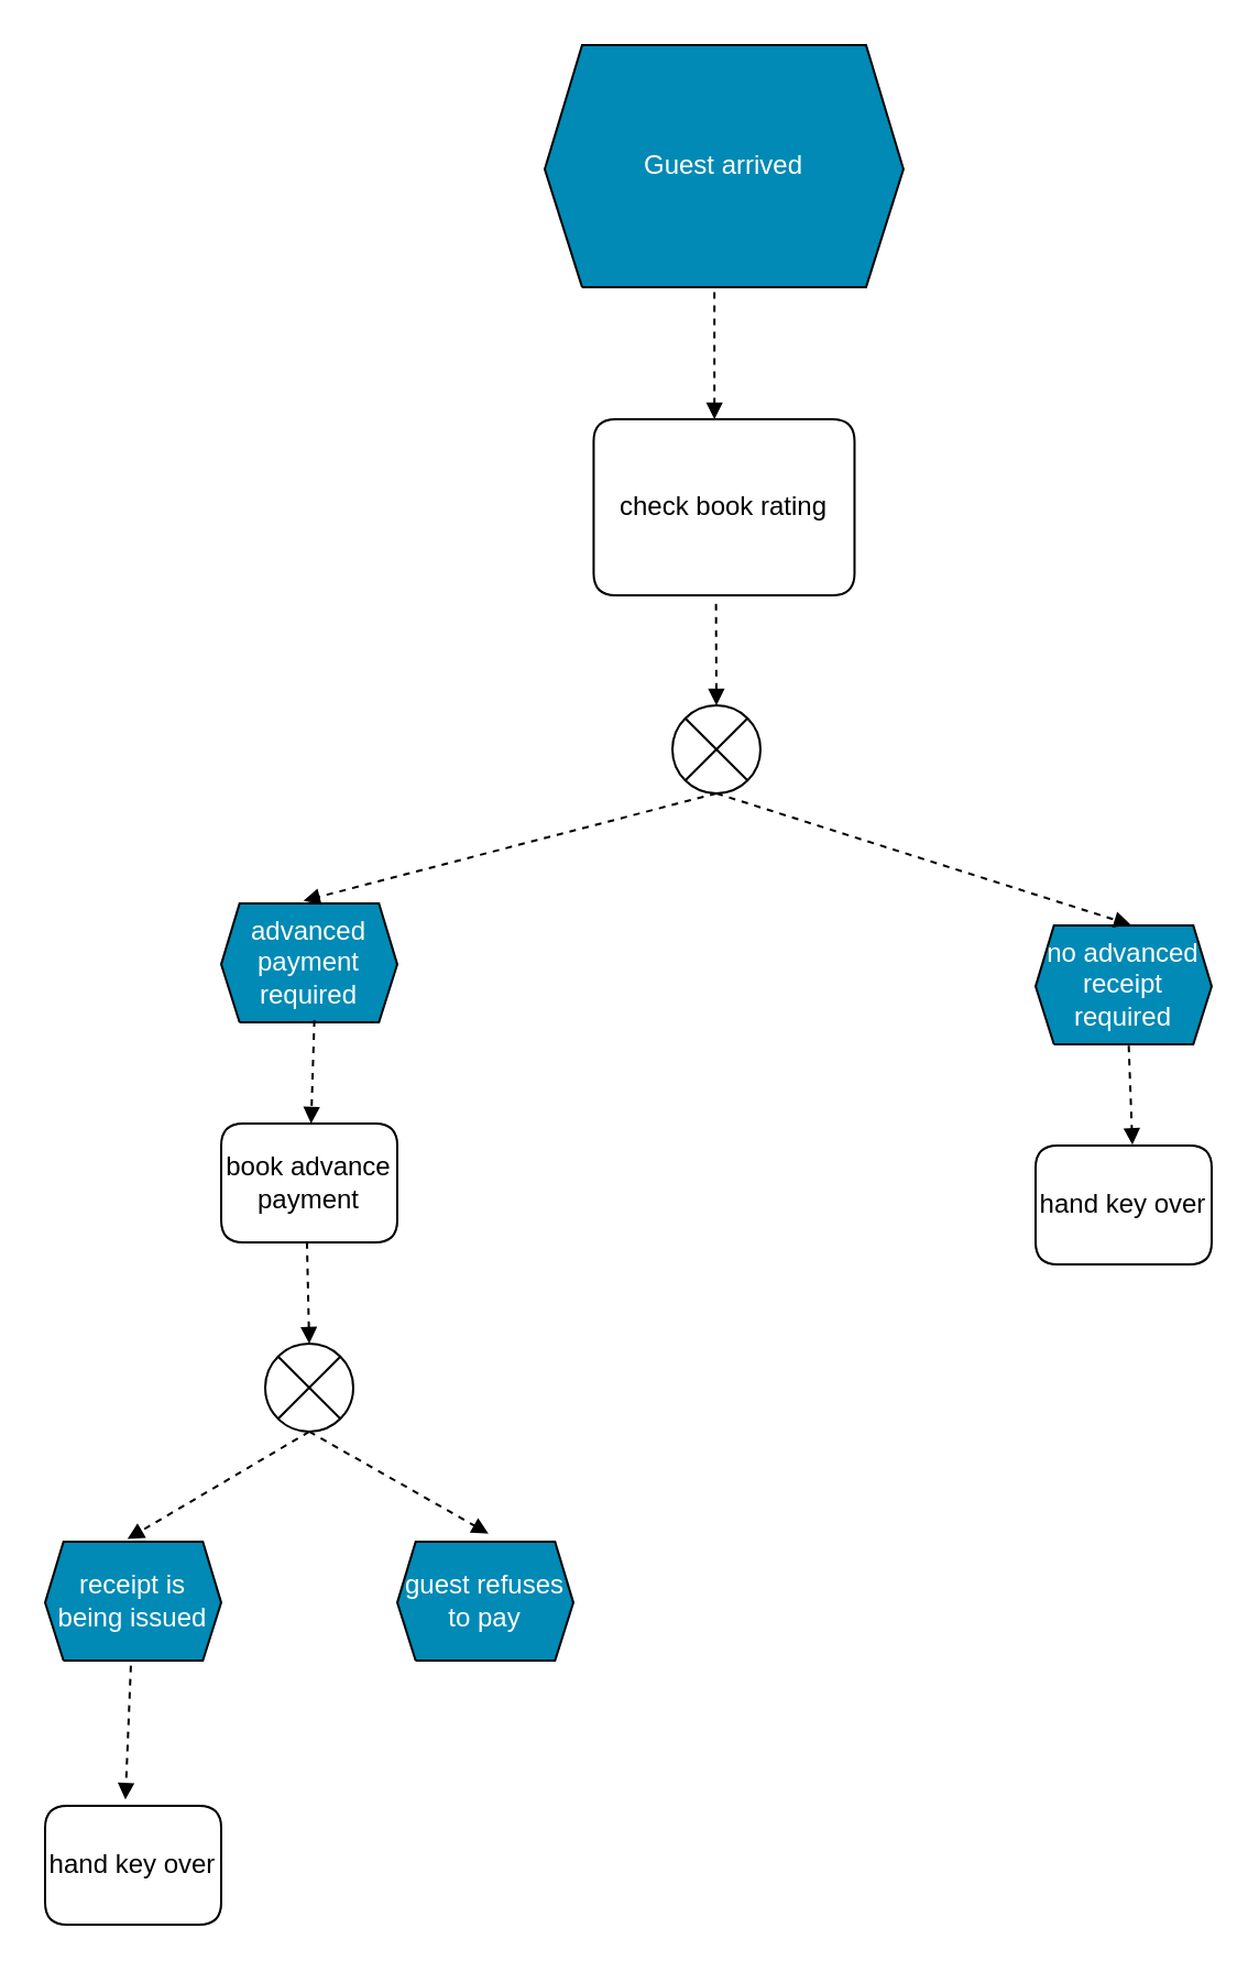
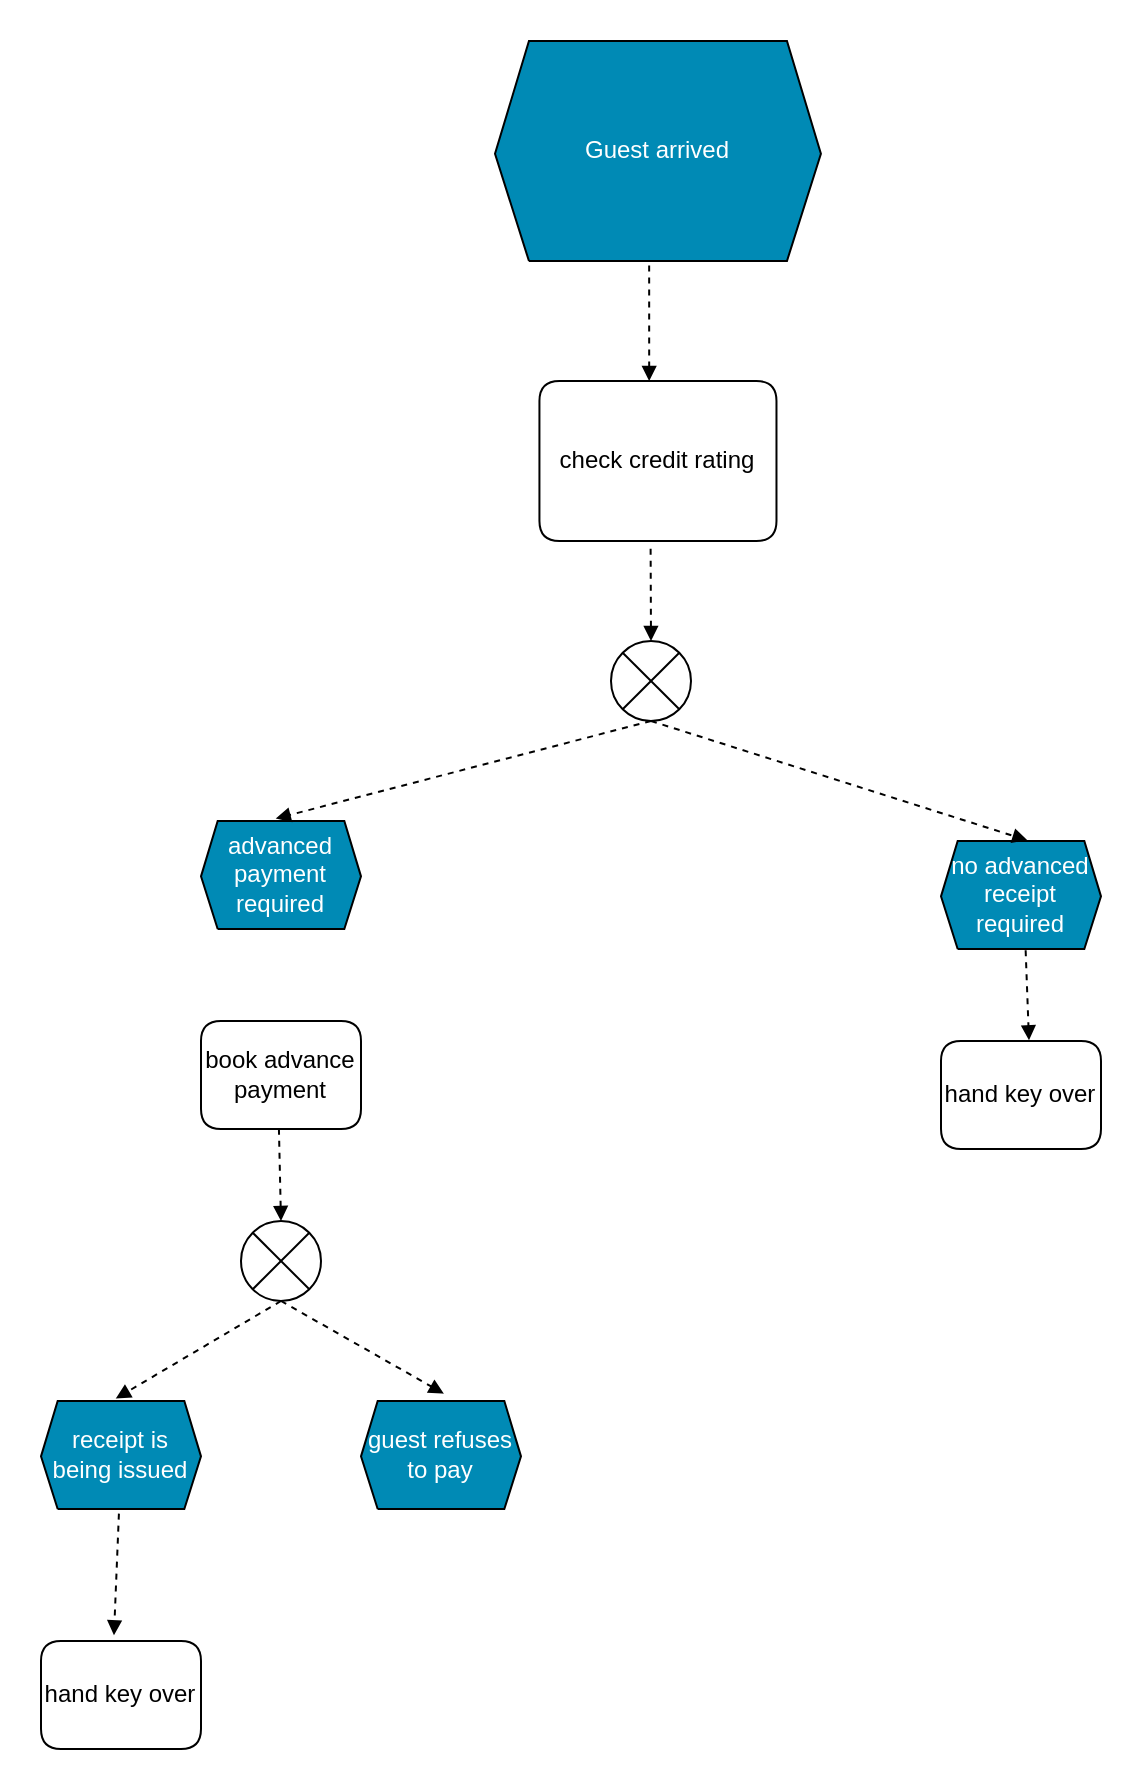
  <mxCell id="0" />
  <mxCell id="1" parent="0" />
  <mxCell id="2" value="Guest arrived" style="vsdxID=5;fillColor=#008ab5;gradientColor=none;shape=stencil(UzV2Ls5ILEhVNTIoLinKz04tz0wpyVA1dlE1MsrMy0gtyiwBslSNXVWNndPyi1LTi/JL81Ig/IJEkEoQKze/DGRCBUSfoYGeiRFIl5FBJUzEAMx3gyjPycxDUm5hqWdqQbxymCRMsamhnpEpKabjNRvd5XgUk+QMgmECZCDCMy0zJwcSHcjy6OEPFILEnbErAA==);strokeColor=#000000;spacingTop=-1;spacingBottom=-1;spacingLeft=-1;spacingRight=-1;labelBackgroundColor=none;rounded=0;html=1;whiteSpace=wrap;fontColor=#FFFFFF;" vertex="1" parent="1"><mxGeometry x="247" y="20" width="162.96" height="110" as="geometry" /></mxCell>
- <mxCell id="3" value="check book rating" style="vsdxID=5;fillColor=#ffffff;gradientColor=none;shape=stencil(nZFLDsIwDERP4y0KyYauS7kAJ4iIoRYhqdLwPT1pB6TSBYtmZc+82NKYTN23tmPSqs8pnvkuLrdktqS1hJaT5FKRacjUx5j4lOI1OPSdLaRWo8IOf9YDrZVNh728GFq1qn7eBgyGXOJtWP4AqmA9P8MU+h1QL2GCfs1F8B90IThbX4oxHgQn3iPdqT+Ps0g4hWne);strokeColor=#000000;spacingTop=-1;spacingBottom=-1;spacingLeft=-1;spacingRight=-1;labelBackgroundColor=none;rounded=1;html=1;whiteSpace=wrap;fontColor=#000000;" vertex="1" parent="1"><mxGeometry x="269.22" y="190" width="118.52" height="80" as="geometry" /></mxCell>
+ <mxCell id="3" value="check credit rating" style="vsdxID=5;fillColor=#ffffff;gradientColor=none;shape=stencil(nZFLDsIwDERP4y0KyYauS7kAJ4iIoRYhqdLwPT1pB6TSBYtmZc+82NKYTN23tmPSqs8pnvkuLrdktqS1hJaT5FKRacjUx5j4lOI1OPSdLaRWo8IOf9YDrZVNh728GFq1qn7eBgyGXOJtWP4AqmA9P8MU+h1QL2GCfs1F8B90IThbX4oxHgQn3iPdqT+Ps0g4hWne);strokeColor=#000000;spacingTop=-1;spacingBottom=-1;spacingLeft=-1;spacingRight=-1;labelBackgroundColor=none;rounded=1;html=1;whiteSpace=wrap;fontColor=#000000;" vertex="1" parent="1"><mxGeometry x="269.22" y="190" width="118.52" height="80" as="geometry" /></mxCell>
  <mxCell id="4" style="vsdxID=5;edgeStyle=none;dashed=1;startArrow=none;endArrow=block;startSize=5;endSize=5;strokeColor=#000000;spacingTop=0;spacingBottom=0;spacingLeft=0;spacingRight=0;verticalAlign=middle;html=1;labelBackgroundColor=#ffffff;rounded=0;fontColor=#000000;exitX=0.473;exitY=1.02;exitDx=0;exitDy=0;exitPerimeter=0;entryX=0.463;entryY=0;entryDx=0;entryDy=0;entryPerimeter=0;" edge="1" parent="1" source="2" target="3"><mxGeometry x="-120" y="-929" relative="1" as="geometry"><mxPoint x="-121" y="-930" as="offset" /><Array as="points" /><mxPoint x="495" y="140" as="sourcePoint" /><mxPoint x="615" y="260" as="targetPoint" /></mxGeometry></mxCell>
  <mxCell id="5" value="" style="verticalLabelPosition=bottom;verticalAlign=top;html=1;shape=mxgraph.flowchart.or;fontColor=#000000;" vertex="1" parent="1"><mxGeometry x="305" y="320" width="40" height="40" as="geometry" /></mxCell>
  <mxCell id="6" style="vsdxID=5;edgeStyle=none;dashed=1;startArrow=none;endArrow=block;startSize=5;endSize=5;strokeColor=#000000;spacingTop=0;spacingBottom=0;spacingLeft=0;spacingRight=0;verticalAlign=middle;html=1;labelBackgroundColor=#ffffff;rounded=0;fontColor=#000000;exitX=0.469;exitY=1.048;exitDx=0;exitDy=0;exitPerimeter=0;entryX=0.5;entryY=0;entryDx=0;entryDy=0;entryPerimeter=0;" edge="1" parent="1" source="3" target="5"><mxGeometry x="-120" y="-929" relative="1" as="geometry"><mxPoint x="-121" y="-930" as="offset" /><Array as="points" /><mxPoint x="485" y="280" as="sourcePoint" /><mxPoint x="605" y="400" as="targetPoint" /></mxGeometry></mxCell>
  <mxCell id="7" value="advanced payment required" style="vsdxID=5;fillColor=#008ab5;gradientColor=none;shape=stencil(UzV2Ls5ILEhVNTIoLinKz04tz0wpyVA1dlE1MsrMy0gtyiwBslSNXVWNndPyi1LTi/JL81Ig/IJEkEoQKze/DGRCBUSfoYGeiRFIl5FBJUzEAMx3gyjPycxDUm5hqWdqQbxymCRMsamhnpEpKabjNRvd5XgUk+QMgmECZCDCMy0zJwcSHcjy6OEPFILEnbErAA==);strokeColor=#000000;spacingTop=-1;spacingBottom=-1;spacingLeft=-1;spacingRight=-1;labelBackgroundColor=none;rounded=0;html=1;whiteSpace=wrap;fontColor=#FFFFFF;" vertex="1" parent="1"><mxGeometry x="100" y="410" width="80" height="54" as="geometry" /></mxCell>
  <mxCell id="8" value="no advanced receipt required" style="vsdxID=5;fillColor=#008ab5;gradientColor=none;shape=stencil(UzV2Ls5ILEhVNTIoLinKz04tz0wpyVA1dlE1MsrMy0gtyiwBslSNXVWNndPyi1LTi/JL81Ig/IJEkEoQKze/DGRCBUSfoYGeiRFIl5FBJUzEAMx3gyjPycxDUm5hqWdqQbxymCRMsamhnpEpKabjNRvd5XgUk+QMgmECZCDCMy0zJwcSHcjy6OEPFILEnbErAA==);strokeColor=#000000;spacingTop=-1;spacingBottom=-1;spacingLeft=-1;spacingRight=-1;labelBackgroundColor=none;rounded=0;html=1;whiteSpace=wrap;fontColor=#FFFFFF;" vertex="1" parent="1"><mxGeometry x="470" y="420" width="80" height="54" as="geometry" /></mxCell>
  <mxCell id="9" style="vsdxID=5;edgeStyle=none;dashed=1;startArrow=none;endArrow=block;startSize=5;endSize=5;strokeColor=#000000;spacingTop=0;spacingBottom=0;spacingLeft=0;spacingRight=0;verticalAlign=middle;html=1;labelBackgroundColor=#ffffff;rounded=0;fontColor=#000000;exitX=0.5;exitY=1;exitDx=0;exitDy=0;exitPerimeter=0;entryX=0.467;entryY=-0.022;entryDx=0;entryDy=0;entryPerimeter=0;" edge="1" parent="1" source="5" target="7"><mxGeometry x="-120" y="-929" relative="1" as="geometry"><mxPoint x="-121" y="-930" as="offset" /><Array as="points" /><mxPoint x="165" y="240" as="sourcePoint" /><mxPoint x="285" y="360" as="targetPoint" /></mxGeometry></mxCell>
  <mxCell id="10" style="vsdxID=5;edgeStyle=none;dashed=1;startArrow=none;endArrow=block;startSize=5;endSize=5;strokeColor=#000000;spacingTop=0;spacingBottom=0;spacingLeft=0;spacingRight=0;verticalAlign=middle;html=1;labelBackgroundColor=#ffffff;rounded=0;fontColor=#000000;entryX=0.54;entryY=-0.006;entryDx=0;entryDy=0;entryPerimeter=0;exitX=0.5;exitY=1;exitDx=0;exitDy=0;exitPerimeter=0;" edge="1" parent="1" source="5" target="8"><mxGeometry x="-120" y="-929" relative="1" as="geometry"><mxPoint x="-121" y="-930" as="offset" /><Array as="points" /><mxPoint x="165" y="240" as="sourcePoint" /><mxPoint x="285" y="360" as="targetPoint" /></mxGeometry></mxCell>
  <mxCell id="11" value="hand key over" style="vsdxID=5;fillColor=#ffffff;gradientColor=none;shape=stencil(nZFLDsIwDERP4y0KyYauS7kAJ4iIoRYhqdLwPT1pB6TSBYtmZc+82NKYTN23tmPSqs8pnvkuLrdktqS1hJaT5FKRacjUx5j4lOI1OPSdLaRWo8IOf9YDrZVNh728GFq1qn7eBgyGXOJtWP4AqmA9P8MU+h1QL2GCfs1F8B90IThbX4oxHgQn3iPdqT+Ps0g4hWne);strokeColor=#000000;spacingTop=-1;spacingBottom=-1;spacingLeft=-1;spacingRight=-1;labelBackgroundColor=none;rounded=1;html=1;whiteSpace=wrap;fontColor=#000000;" vertex="1" parent="1"><mxGeometry x="470" y="520" width="80" height="54" as="geometry" /></mxCell>
  <mxCell id="12" style="vsdxID=5;edgeStyle=none;dashed=1;startArrow=none;endArrow=block;startSize=5;endSize=5;strokeColor=#000000;spacingTop=0;spacingBottom=0;spacingLeft=0;spacingRight=0;verticalAlign=middle;html=1;labelBackgroundColor=#ffffff;rounded=0;fontColor=#000000;entryX=0.55;entryY=-0.006;entryDx=0;entryDy=0;entryPerimeter=0;exitX=0.529;exitY=1.012;exitDx=0;exitDy=0;exitPerimeter=0;" edge="1" parent="1" source="8" target="11"><mxGeometry x="-120" y="-929" relative="1" as="geometry"><mxPoint x="-121" y="-930" as="offset" /><Array as="points" /><mxPoint x="165" y="400" as="sourcePoint" /><mxPoint x="285" y="520" as="targetPoint" /></mxGeometry></mxCell>
  <mxCell id="13" value="book advance payment" style="vsdxID=5;fillColor=#ffffff;gradientColor=none;shape=stencil(nZFLDsIwDERP4y0KyYauS7kAJ4iIoRYhqdLwPT1pB6TSBYtmZc+82NKYTN23tmPSqs8pnvkuLrdktqS1hJaT5FKRacjUx5j4lOI1OPSdLaRWo8IOf9YDrZVNh728GFq1qn7eBgyGXOJtWP4AqmA9P8MU+h1QL2GCfs1F8B90IThbX4oxHgQn3iPdqT+Ps0g4hWne);strokeColor=#000000;spacingTop=-1;spacingBottom=-1;spacingLeft=-1;spacingRight=-1;labelBackgroundColor=none;rounded=1;html=1;whiteSpace=wrap;fontColor=#000000;" vertex="1" parent="1"><mxGeometry x="100" y="510" width="80" height="54" as="geometry" /></mxCell>
- <mxCell id="14" style="vsdxID=5;edgeStyle=none;dashed=1;startArrow=none;endArrow=block;startSize=5;endSize=5;strokeColor=#000000;spacingTop=0;spacingBottom=0;spacingLeft=0;spacingRight=0;verticalAlign=middle;html=1;labelBackgroundColor=#ffffff;rounded=0;fontColor=#000000;exitX=0.529;exitY=0.981;exitDx=0;exitDy=0;exitPerimeter=0;" edge="1" parent="1" source="7" target="13"><mxGeometry x="-120" y="-929" relative="1" as="geometry"><mxPoint x="-121" y="-930" as="offset" /><Array as="points" /><mxPoint x="165" y="400" as="sourcePoint" /><mxPoint x="285" y="520" as="targetPoint" /></mxGeometry></mxCell>
  <mxCell id="15" value="" style="verticalLabelPosition=bottom;verticalAlign=top;html=1;shape=mxgraph.flowchart.or;fontColor=#000000;" vertex="1" parent="1"><mxGeometry x="120" y="610" width="40" height="40" as="geometry" /></mxCell>
  <mxCell id="16" style="vsdxID=5;edgeStyle=none;dashed=1;startArrow=none;endArrow=block;startSize=5;endSize=5;strokeColor=#000000;spacingTop=0;spacingBottom=0;spacingLeft=0;spacingRight=0;verticalAlign=middle;html=1;labelBackgroundColor=#ffffff;rounded=0;fontColor=#000000;exitX=0.487;exitY=0.997;exitDx=0;exitDy=0;exitPerimeter=0;entryX=0.5;entryY=0;entryDx=0;entryDy=0;entryPerimeter=0;" edge="1" parent="1" source="13" target="15"><mxGeometry x="-120" y="-929" relative="1" as="geometry"><mxPoint x="-121" y="-930" as="offset" /><Array as="points" /><mxPoint x="165" y="400" as="sourcePoint" /><mxPoint x="285" y="520" as="targetPoint" /></mxGeometry></mxCell>
  <mxCell id="17" value="receipt is being issued" style="vsdxID=5;fillColor=#008ab5;gradientColor=none;shape=stencil(UzV2Ls5ILEhVNTIoLinKz04tz0wpyVA1dlE1MsrMy0gtyiwBslSNXVWNndPyi1LTi/JL81Ig/IJEkEoQKze/DGRCBUSfoYGeiRFIl5FBJUzEAMx3gyjPycxDUm5hqWdqQbxymCRMsamhnpEpKabjNRvd5XgUk+QMgmECZCDCMy0zJwcSHcjy6OEPFILEnbErAA==);strokeColor=#000000;spacingTop=-1;spacingBottom=-1;spacingLeft=-1;spacingRight=-1;labelBackgroundColor=none;rounded=0;html=1;whiteSpace=wrap;fontColor=#FFFFFF;" vertex="1" parent="1"><mxGeometry x="20" y="700" width="80" height="54" as="geometry" /></mxCell>
  <mxCell id="18" value="guest refuses to pay" style="vsdxID=5;fillColor=#008ab5;gradientColor=none;shape=stencil(UzV2Ls5ILEhVNTIoLinKz04tz0wpyVA1dlE1MsrMy0gtyiwBslSNXVWNndPyi1LTi/JL81Ig/IJEkEoQKze/DGRCBUSfoYGeiRFIl5FBJUzEAMx3gyjPycxDUm5hqWdqQbxymCRMsamhnpEpKabjNRvd5XgUk+QMgmECZCDCMy0zJwcSHcjy6OEPFILEnbErAA==);strokeColor=#000000;spacingTop=-1;spacingBottom=-1;spacingLeft=-1;spacingRight=-1;labelBackgroundColor=none;rounded=0;html=1;whiteSpace=wrap;fontColor=#FFFFFF;" vertex="1" parent="1"><mxGeometry x="180" y="700" width="80" height="54" as="geometry" /></mxCell>
  <mxCell id="19" style="vsdxID=5;edgeStyle=none;dashed=1;startArrow=none;endArrow=block;startSize=5;endSize=5;strokeColor=#000000;spacingTop=0;spacingBottom=0;spacingLeft=0;spacingRight=0;verticalAlign=middle;html=1;labelBackgroundColor=#ffffff;rounded=0;fontColor=#000000;entryX=0.467;entryY=-0.022;entryDx=0;entryDy=0;entryPerimeter=0;exitX=0.5;exitY=1;exitDx=0;exitDy=0;exitPerimeter=0;" edge="1" parent="1" source="15" target="17"><mxGeometry x="-120" y="-929" relative="1" as="geometry"><mxPoint x="-121" y="-930" as="offset" /><Array as="points" /><mxPoint x="165" y="480" as="sourcePoint" /><mxPoint x="285" y="600" as="targetPoint" /></mxGeometry></mxCell>
  <mxCell id="20" style="vsdxID=5;edgeStyle=none;dashed=1;startArrow=none;endArrow=block;startSize=5;endSize=5;strokeColor=#000000;spacingTop=0;spacingBottom=0;spacingLeft=0;spacingRight=0;verticalAlign=middle;html=1;labelBackgroundColor=#ffffff;rounded=0;fontColor=#000000;entryX=0.518;entryY=-0.068;entryDx=0;entryDy=0;entryPerimeter=0;exitX=0.5;exitY=1;exitDx=0;exitDy=0;exitPerimeter=0;" edge="1" parent="1" source="15" target="18"><mxGeometry x="-120" y="-929" relative="1" as="geometry"><mxPoint x="-121" y="-930" as="offset" /><Array as="points" /><mxPoint x="150" y="660" as="sourcePoint" /><mxPoint x="52.36" y="688.812" as="targetPoint" /></mxGeometry></mxCell>
  <mxCell id="21" value="hand key over" style="vsdxID=5;fillColor=#ffffff;gradientColor=none;shape=stencil(nZFLDsIwDERP4y0KyYauS7kAJ4iIoRYhqdLwPT1pB6TSBYtmZc+82NKYTN23tmPSqs8pnvkuLrdktqS1hJaT5FKRacjUx5j4lOI1OPSdLaRWo8IOf9YDrZVNh728GFq1qn7eBgyGXOJtWP4AqmA9P8MU+h1QL2GCfs1F8B90IThbX4oxHgQn3iPdqT+Ps0g4hWne);strokeColor=#000000;spacingTop=-1;spacingBottom=-1;spacingLeft=-1;spacingRight=-1;labelBackgroundColor=none;rounded=1;html=1;whiteSpace=wrap;fontColor=#000000;" vertex="1" parent="1"><mxGeometry x="20" y="820" width="80" height="54" as="geometry" /></mxCell>
  <mxCell id="22" style="vsdxID=5;edgeStyle=none;dashed=1;startArrow=none;endArrow=block;startSize=5;endSize=5;strokeColor=#000000;spacingTop=0;spacingBottom=0;spacingLeft=0;spacingRight=0;verticalAlign=middle;html=1;labelBackgroundColor=#ffffff;rounded=0;fontColor=#000000;exitX=0.487;exitY=1.043;exitDx=0;exitDy=0;exitPerimeter=0;entryX=0.456;entryY=-0.052;entryDx=0;entryDy=0;entryPerimeter=0;" edge="1" parent="1" source="17" target="21"><mxGeometry x="-120" y="-929" relative="1" as="geometry"><mxPoint x="-121" y="-930" as="offset" /><Array as="points" /><mxPoint x="65" y="760" as="sourcePoint" /><mxPoint x="65" y="820" as="targetPoint" /></mxGeometry></mxCell>
